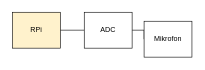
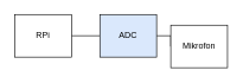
  <mxCell id="0" />
  <mxCell id="1" parent="0" />
  <mxCell id="2" style="edgeStyle=orthogonalEdgeStyle;rounded=0;orthogonalLoop=1;jettySize=auto;html=1;exitX=1;exitY=0.5;exitDx=0;exitDy=0;entryX=0;entryY=0.5;entryDx=0;entryDy=0;endArrow=none;endFill=0;" edge="1" parent="1" source="3" target="5"><mxGeometry relative="1" as="geometry" /></mxCell>
- <mxCell id="3" value="RPi" style="rounded=0;whiteSpace=wrap;html=1;fillColor=#fff2cc;" vertex="1" parent="1"><mxGeometry x="20" y="20" width="80" height="60" as="geometry" /></mxCell>
+ <mxCell id="3" value="RPi" style="rounded=0;whiteSpace=wrap;html=1;" vertex="1" parent="1"><mxGeometry x="20" y="20" width="80" height="60" as="geometry" /></mxCell>
  <mxCell id="4" style="edgeStyle=orthogonalEdgeStyle;rounded=0;orthogonalLoop=1;jettySize=auto;html=1;exitX=1;exitY=0.5;exitDx=0;exitDy=0;entryX=0;entryY=0.5;entryDx=0;entryDy=0;endArrow=none;endFill=0;" edge="1" parent="1" source="5" target="6"><mxGeometry relative="1" as="geometry" /></mxCell>
- <mxCell id="5" value="ADC" style="rounded=0;whiteSpace=wrap;html=1;" vertex="1" parent="1"><mxGeometry x="140" y="20" width="80" height="60" as="geometry" /></mxCell>
+ <mxCell id="5" value="ADC" style="rounded=0;whiteSpace=wrap;html=1;fillColor=#dae8fc;" vertex="1" parent="1"><mxGeometry x="140" y="20" width="80" height="60" as="geometry" /></mxCell>
  <mxCell id="6" value="Mikrofon" style="rounded=0;whiteSpace=wrap;html=1;" vertex="1" parent="1"><mxGeometry x="240" y="35" width="80" height="60" as="geometry" /></mxCell>
